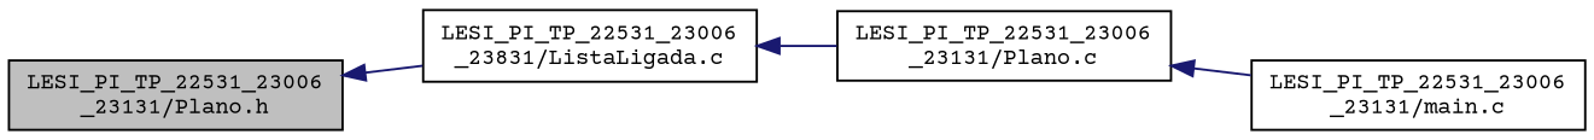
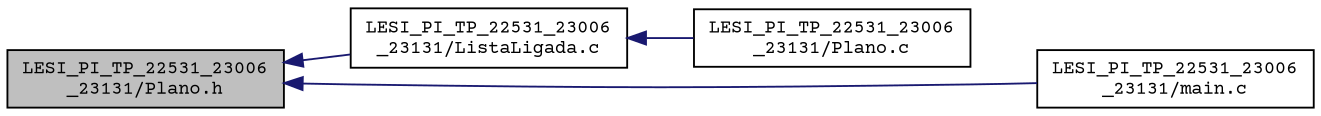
  digraph {
    fontname="Courier Prime"
    rankdir=LR
    node [color=black fillcolor=white fontname="Courier Prime" fontsize=10 shape=record style=filled]
    edge [color=midnightblue dir=back fontname="Courier Prime" fontsize=10 labelfontname=Helvetica labelfontsize=10 style=solid]
    n1 [fillcolor=grey75 fontcolor=black height=0.2 label="LESI_PI_TP_22531_23006\l_23131/Plano.h" width=0.4]
-   n2 [height=0.2 label="LESI_PI_TP_22531_23006\l_23831/ListaLigada.c" width=0.4]
+   n2 [height=0.2 label="LESI_PI_TP_22531_23006\l_23131/ListaLigada.c" width=0.4]
    n3 [height=0.2 label="LESI_PI_TP_22531_23006\l_23131/main.c" width=0.4]
    n4 [height=0.2 label="LESI_PI_TP_22531_23006\l_23131/Plano.c" width=0.4]
    n1 -> n2
-   n4 -> n3
+   n1 -> n3
    n2 -> n4
  }
